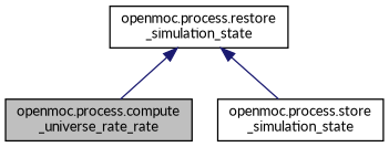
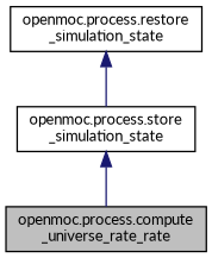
  digraph {
    fontname=Lato
    rankdir=TB
    node [color=black fillcolor=white fontname=Lato fontsize=10 shape=record style=filled]
    edge [color=midnightblue dir=back fontname=Lato fontsize=10 labelfontname=Helvetica labelfontsize=10 style=solid]
    n1 [fillcolor=grey75 fontcolor=black height=0.2 label="openmoc.process.compute\l_universe_rate_rate" width=0.4]
    n2 [height=0.2 label="openmoc.process.store\l_simulation_state" width=0.4]
    n3 [height=0.2 label="openmoc.process.restore\l_simulation_state" width=0.4]
-   n3 -> n1
+   n2 -> n1
    n3 -> n2
  }
